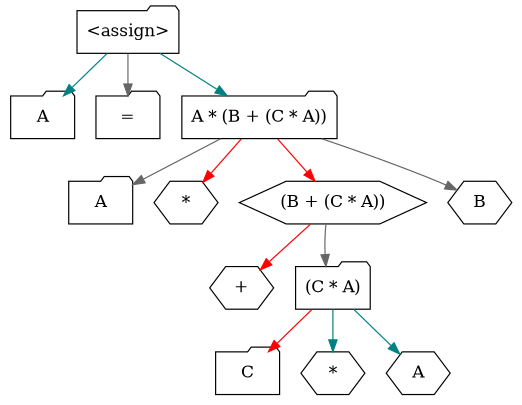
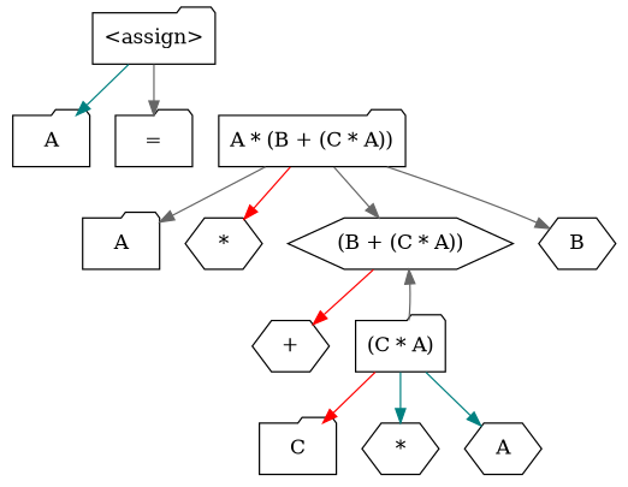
  digraph {
    node [shape=folder]
    edge [color=teal]
    n1 [label="<assign>"]
    n2 [label=A]
    n3 [label="="]
    n4 [label="A * (B + (C * A))"]
    n5 [label=A]
    n6 [label="*" shape=hexagon]
    n7 [label="(B + (C * A))" shape=hexagon]
    B [shape=hexagon]
    n9 [label="+" shape=hexagon]
    n10 [label="(C * A)"]
    C
    n12 [label="*" shape=hexagon]
    n13 [label=A shape=hexagon]
    n1 -> n2
    n1 -> n3 [color=gray40]
-   n1 -> n4
    n4 -> n5 [color=gray40]
    n4 -> n6 [color=red]
-   n4 -> n7 [color=red]
+   n4 -> n7 [color=gray40]
    n4 -> B [color=gray40]
    n7 -> n9 [color=red]
-   n7 -> n10 [color=gray40]
+   n10 -> n7 [color=gray40]
    n10 -> C [color=red]
    n10 -> n12
    n10 -> n13
  }
